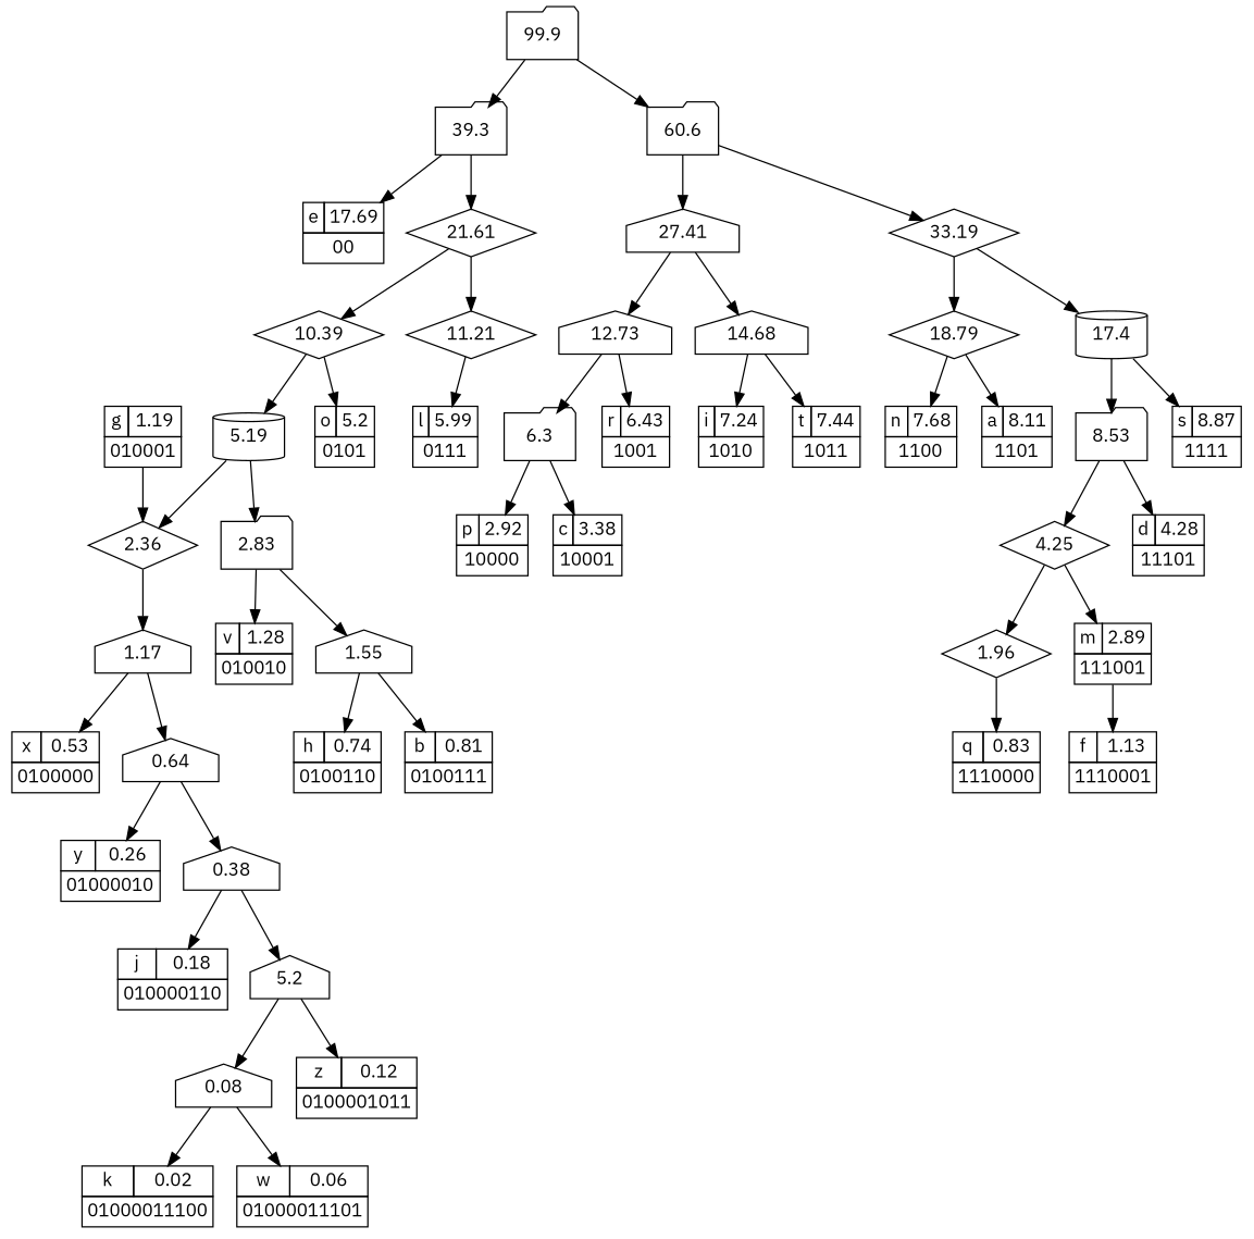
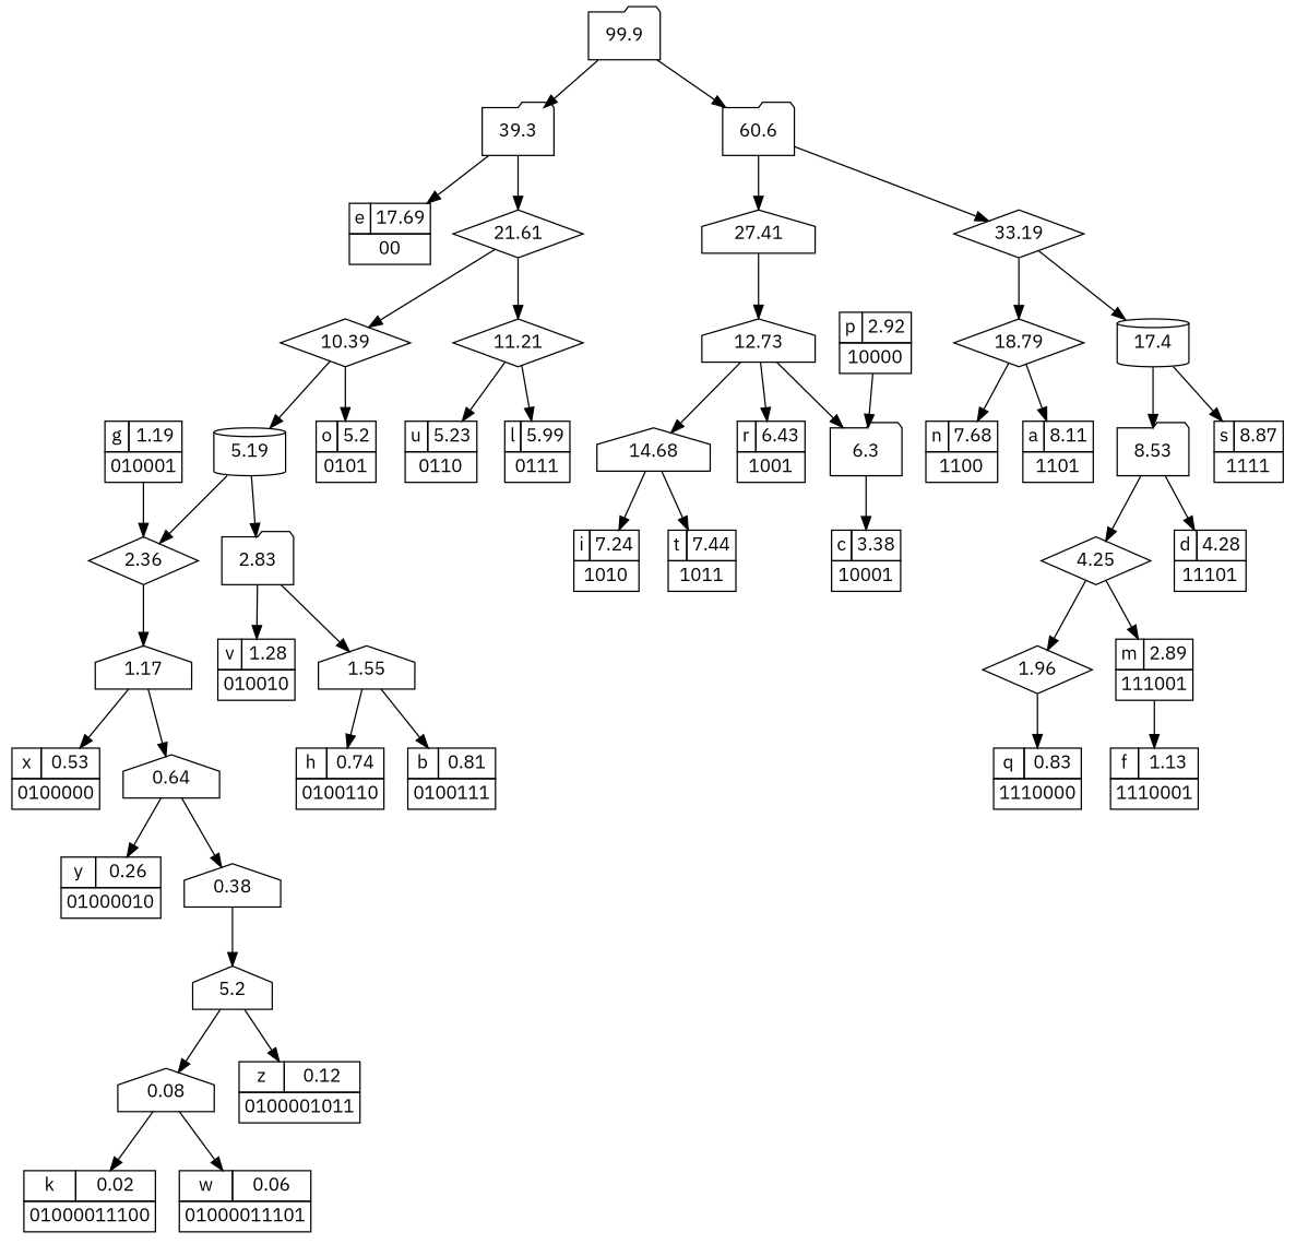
  digraph {
    fontname="IBM Plex Sans"
    node [fontname="IBM Plex Sans" shape=none margin=0]
    edge [fontname="IBM Plex Sans"]
    n1 [label=99.9 shape=folder margin=""]
    n2 [label=39.3 shape=folder margin=""]
    n3 [label=60.6 shape=folder margin=""]
    n4 [label=< <TABLE BORDER="0" CELLBORDER="1" CELLSPACING="0" CELLPADDING="3" >	<TR> 		<TD>e</TD> 		<TD COLSPAN="2">17.69</TD> 	</TR> 	<TR> 		<TD COLSPAN="3">00</TD> 	</TR> </TABLE>>]
    n5 [label=21.61 shape=diamond margin=""]
    n6 [label=27.41 shape=house margin=""]
    n7 [label=33.19 shape=diamond margin=""]
    n8 [label=10.39 shape=diamond margin=""]
    n9 [label=11.21 shape=diamond margin=""]
    n10 [label=5.19 shape=cylinder margin=""]
    n11 [label=< <TABLE BORDER="0" CELLBORDER="1" CELLSPACING="0" CELLPADDING="3" >	<TR> 		<TD>o</TD> 		<TD COLSPAN="2">5.2</TD> 	</TR> 	<TR> 		<TD COLSPAN="3">0101</TD> 	</TR> </TABLE>>]
+   n12 [label=< <TABLE BORDER="0" CELLBORDER="1" CELLSPACING="0" CELLPADDING="3" >	<TR> 		<TD>u</TD> 		<TD COLSPAN="2">5.23</TD> 	</TR> 	<TR> 		<TD COLSPAN="3">0110</TD> 	</TR> </TABLE>>]
    n13 [label=< <TABLE BORDER="0" CELLBORDER="1" CELLSPACING="0" CELLPADDING="3" >	<TR> 		<TD>l</TD> 		<TD COLSPAN="2">5.99</TD> 	</TR> 	<TR> 		<TD COLSPAN="3">0111</TD> 	</TR> </TABLE>>]
    n14 [label=2.36 shape=diamond margin=""]
    n15 [label=2.83 shape=folder margin=""]
    n16 [label=1.17 shape=house margin=""]
    n17 [label=< <TABLE BORDER="0" CELLBORDER="1" CELLSPACING="0" CELLPADDING="3" >	<TR> 		<TD>v</TD> 		<TD COLSPAN="2">1.28</TD> 	</TR> 	<TR> 		<TD COLSPAN="3">010010</TD> 	</TR> </TABLE>>]
    n18 [label=1.55 shape=house margin=""]
    n19 [label=< <TABLE BORDER="0" CELLBORDER="1" CELLSPACING="0" CELLPADDING="3" >	<TR> 		<TD>x</TD> 		<TD COLSPAN="2">0.53</TD> 	</TR> 	<TR> 		<TD COLSPAN="3">0100000</TD> 	</TR> </TABLE>>]
    n20 [label=0.64 shape=house margin=""]
    n21 [label=< <TABLE BORDER="0" CELLBORDER="1" CELLSPACING="0" CELLPADDING="3" >	<TR> 		<TD>g</TD> 		<TD COLSPAN="2">1.19</TD> 	</TR> 	<TR> 		<TD COLSPAN="3">010001</TD> 	</TR> </TABLE>>]
    n22 [label=< <TABLE BORDER="0" CELLBORDER="1" CELLSPACING="0" CELLPADDING="3" >	<TR> 		<TD>y</TD> 		<TD COLSPAN="2">0.26</TD> 	</TR> 	<TR> 		<TD COLSPAN="3">01000010</TD> 	</TR> </TABLE>>]
    n23 [label=0.38 shape=house margin=""]
-   n24 [label=< <TABLE BORDER="0" CELLBORDER="1" CELLSPACING="0" CELLPADDING="3" >	<TR> 		<TD>j</TD> 		<TD COLSPAN="2">0.18</TD> 	</TR> 	<TR> 		<TD COLSPAN="3">010000110</TD> 	</TR> </TABLE>>]
    n25 [label=5.2 shape=house margin=""]
    n26 [label=0.08 shape=house margin=""]
    n27 [label=< <TABLE BORDER="0" CELLBORDER="1" CELLSPACING="0" CELLPADDING="3" >	<TR> 		<TD>z</TD> 		<TD COLSPAN="2">0.12</TD> 	</TR> 	<TR> 		<TD COLSPAN="3">0100001011</TD> 	</TR> </TABLE>>]
    n28 [label=< <TABLE BORDER="0" CELLBORDER="1" CELLSPACING="0" CELLPADDING="3" >	<TR> 		<TD>k</TD> 		<TD COLSPAN="2">0.02</TD> 	</TR> 	<TR> 		<TD COLSPAN="3">01000011100</TD> 	</TR> </TABLE>>]
    n29 [label=< <TABLE BORDER="0" CELLBORDER="1" CELLSPACING="0" CELLPADDING="3" >	<TR> 		<TD>w</TD> 		<TD COLSPAN="2">0.06</TD> 	</TR> 	<TR> 		<TD COLSPAN="3">01000011101</TD> 	</TR> </TABLE>>]
    n30 [label=< <TABLE BORDER="0" CELLBORDER="1" CELLSPACING="0" CELLPADDING="3" >	<TR> 		<TD>h</TD> 		<TD COLSPAN="2">0.74</TD> 	</TR> 	<TR> 		<TD COLSPAN="3">0100110</TD> 	</TR> </TABLE>>]
    n31 [label=< <TABLE BORDER="0" CELLBORDER="1" CELLSPACING="0" CELLPADDING="3" >	<TR> 		<TD>b</TD> 		<TD COLSPAN="2">0.81</TD> 	</TR> 	<TR> 		<TD COLSPAN="3">0100111</TD> 	</TR> </TABLE>>]
    n32 [label=12.73 shape=house margin=""]
    n33 [label=14.68 shape=house margin=""]
    n34 [label=18.79 shape=diamond margin=""]
    n35 [label=17.4 shape=cylinder margin=""]
    n36 [label=6.3 shape=folder margin=""]
    n37 [label=< <TABLE BORDER="0" CELLBORDER="1" CELLSPACING="0" CELLPADDING="3" >	<TR> 		<TD>r</TD> 		<TD COLSPAN="2">6.43</TD> 	</TR> 	<TR> 		<TD COLSPAN="3">1001</TD> 	</TR> </TABLE>>]
    n38 [label=< <TABLE BORDER="0" CELLBORDER="1" CELLSPACING="0" CELLPADDING="3" >	<TR> 		<TD>i</TD> 		<TD COLSPAN="2">7.24</TD> 	</TR> 	<TR> 		<TD COLSPAN="3">1010</TD> 	</TR> </TABLE>>]
    n39 [label=< <TABLE BORDER="0" CELLBORDER="1" CELLSPACING="0" CELLPADDING="3" >	<TR> 		<TD>t</TD> 		<TD COLSPAN="2">7.44</TD> 	</TR> 	<TR> 		<TD COLSPAN="3">1011</TD> 	</TR> </TABLE>>]
    n40 [label=< <TABLE BORDER="0" CELLBORDER="1" CELLSPACING="0" CELLPADDING="3" >	<TR> 		<TD>p</TD> 		<TD COLSPAN="2">2.92</TD> 	</TR> 	<TR> 		<TD COLSPAN="3">10000</TD> 	</TR> </TABLE>>]
    n41 [label=< <TABLE BORDER="0" CELLBORDER="1" CELLSPACING="0" CELLPADDING="3" >	<TR> 		<TD>c</TD> 		<TD COLSPAN="2">3.38</TD> 	</TR> 	<TR> 		<TD COLSPAN="3">10001</TD> 	</TR> </TABLE>>]
    n42 [label=< <TABLE BORDER="0" CELLBORDER="1" CELLSPACING="0" CELLPADDING="3" >	<TR> 		<TD>n</TD> 		<TD COLSPAN="2">7.68</TD> 	</TR> 	<TR> 		<TD COLSPAN="3">1100</TD> 	</TR> </TABLE>>]
    n43 [label=< <TABLE BORDER="0" CELLBORDER="1" CELLSPACING="0" CELLPADDING="3" >	<TR> 		<TD>a</TD> 		<TD COLSPAN="2">8.11</TD> 	</TR> 	<TR> 		<TD COLSPAN="3">1101</TD> 	</TR> </TABLE>>]
    n44 [label=8.53 shape=folder margin=""]
    n45 [label=< <TABLE BORDER="0" CELLBORDER="1" CELLSPACING="0" CELLPADDING="3" >	<TR> 		<TD>s</TD> 		<TD COLSPAN="2">8.87</TD> 	</TR> 	<TR> 		<TD COLSPAN="3">1111</TD> 	</TR> </TABLE>>]
    n46 [label=4.25 shape=diamond margin=""]
    n47 [label=< <TABLE BORDER="0" CELLBORDER="1" CELLSPACING="0" CELLPADDING="3" >	<TR> 		<TD>d</TD> 		<TD COLSPAN="2">4.28</TD> 	</TR> 	<TR> 		<TD COLSPAN="3">11101</TD> 	</TR> </TABLE>>]
    n48 [label=1.96 shape=diamond margin=""]
    n49 [label=< <TABLE BORDER="0" CELLBORDER="1" CELLSPACING="0" CELLPADDING="3" >	<TR> 		<TD>m</TD> 		<TD COLSPAN="2">2.89</TD> 	</TR> 	<TR> 		<TD COLSPAN="3">111001</TD> 	</TR> </TABLE>>]
    n50 [label=< <TABLE BORDER="0" CELLBORDER="1" CELLSPACING="0" CELLPADDING="3" >	<TR> 		<TD>q</TD> 		<TD COLSPAN="2">0.83</TD> 	</TR> 	<TR> 		<TD COLSPAN="3">1110000</TD> 	</TR> </TABLE>>]
    n51 [label=< <TABLE BORDER="0" CELLBORDER="1" CELLSPACING="0" CELLPADDING="3" >	<TR> 		<TD>f</TD> 		<TD COLSPAN="2">1.13</TD> 	</TR> 	<TR> 		<TD COLSPAN="3">1110001</TD> 	</TR> </TABLE>>]
    n1 -> n2
    n1 -> n3
    n2 -> n4
    n2 -> n5
    n3 -> n6
    n3 -> n7
    n5 -> n8
    n5 -> n9
    n6 -> n32
-   n6 -> n33
+   n32 -> n33
    n7 -> n34
    n7 -> n35
    n8 -> n10
    n8 -> n11
+   n9 -> n12
    n9 -> n13
    n10 -> n14
    n10 -> n15
    n14 -> n16
    n15 -> n17
    n15 -> n18
    n16 -> n19
    n16 -> n20
    n18 -> n30
    n18 -> n31
    n20 -> n22
    n20 -> n23
    n21 -> n14
-   n23 -> n24
    n23 -> n25
    n25 -> n26
    n25 -> n27
    n26 -> n28
    n26 -> n29
    n32 -> n36
    n32 -> n37
    n33 -> n38
    n33 -> n39
    n34 -> n42
    n34 -> n43
    n35 -> n44
    n35 -> n45
-   n36 -> n40
+   n40 -> n36
    n36 -> n41
    n44 -> n46
    n44 -> n47
    n46 -> n48
    n46 -> n49
    n48 -> n50
    n49 -> n51
  }
